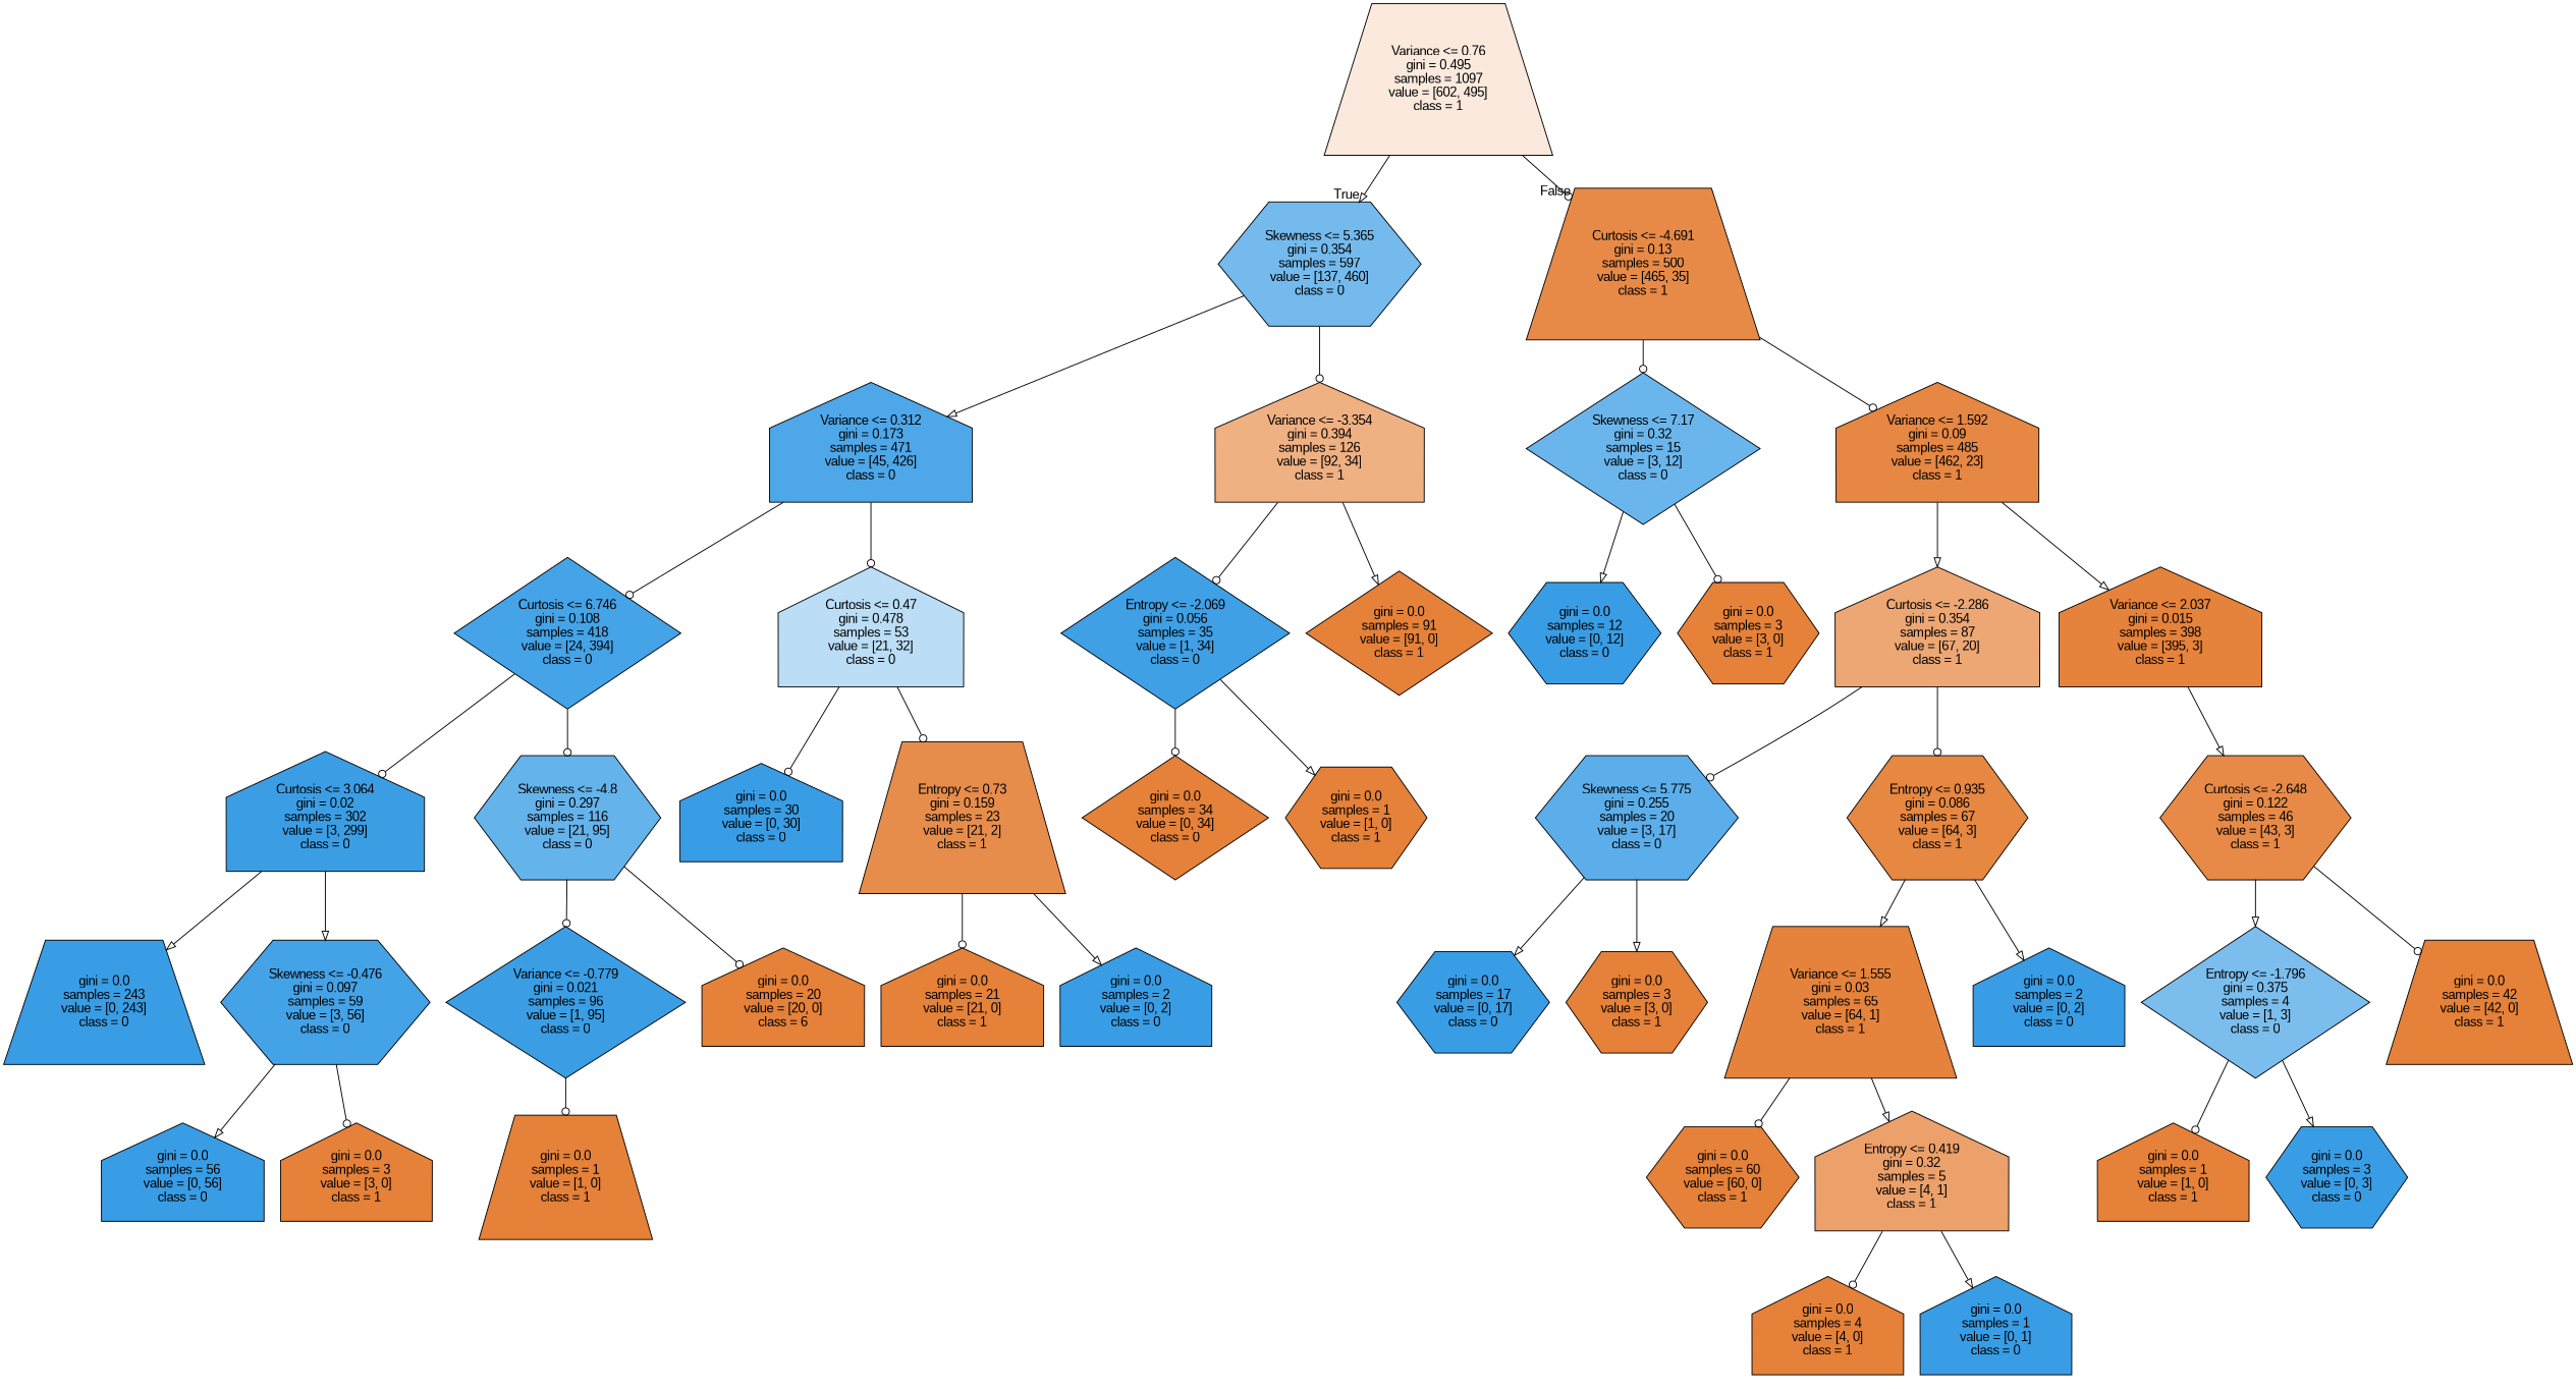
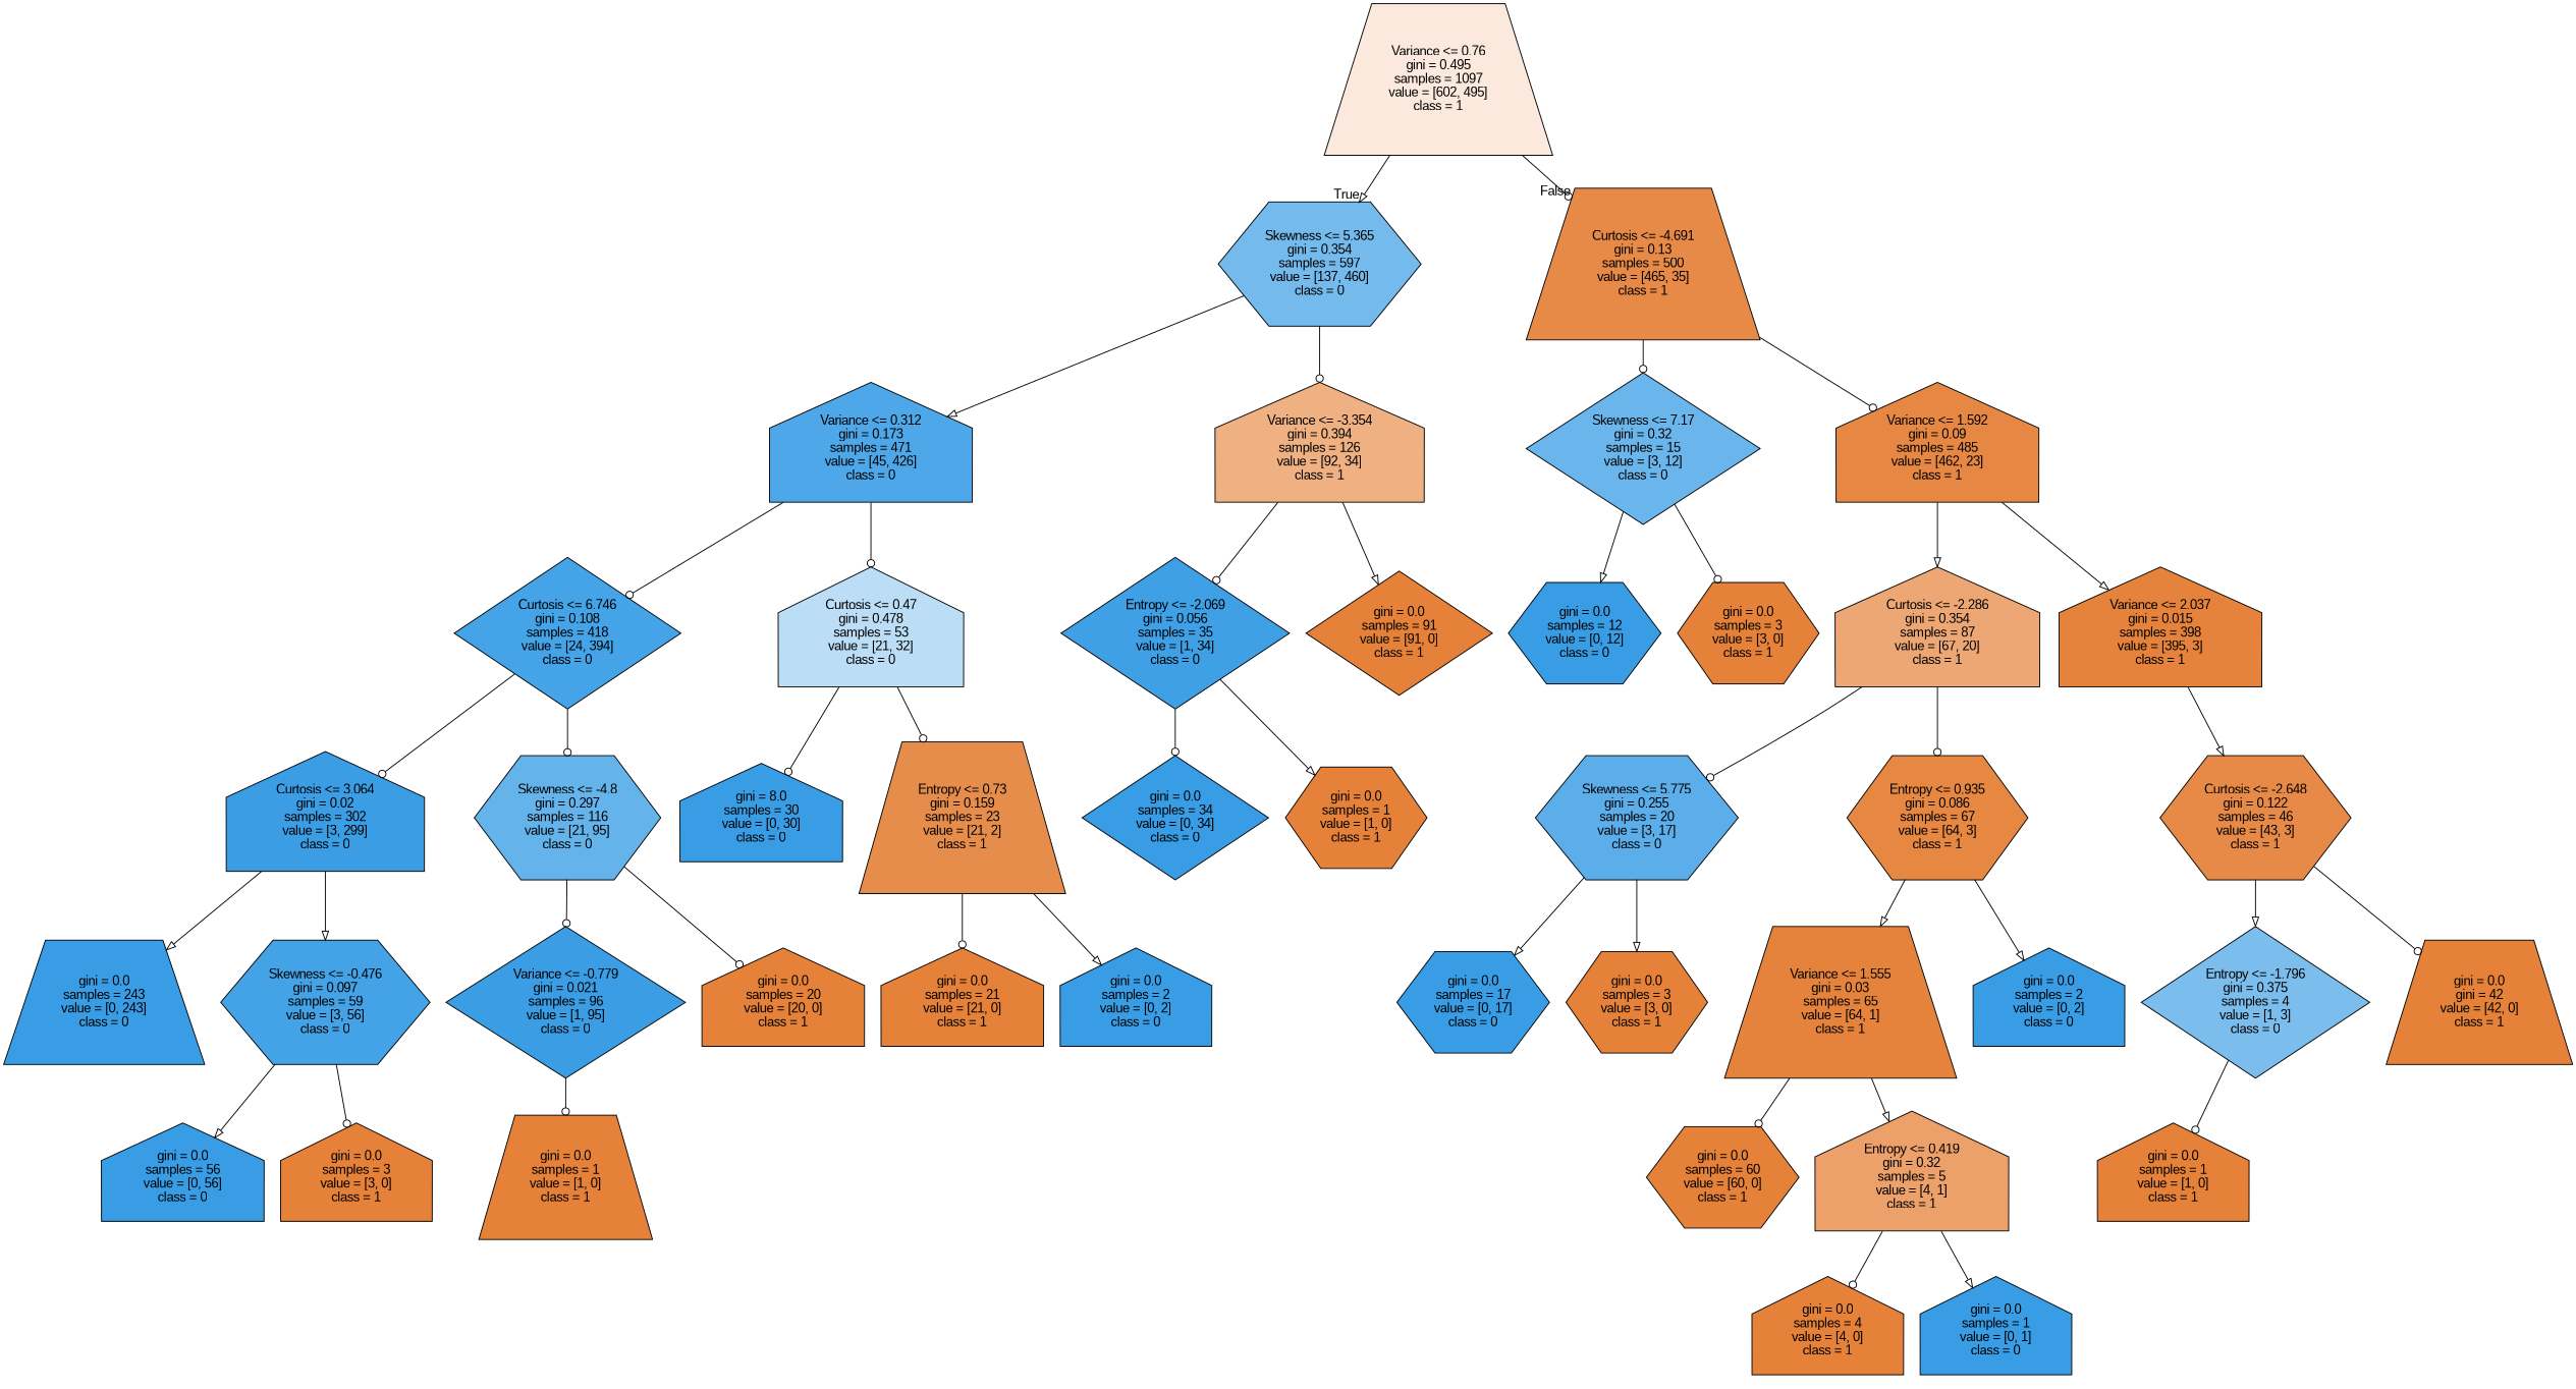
  digraph {
    fontname="Liberation Sans"
    node [color=black fillcolor="#e58139" fontname="Liberation Sans" shape=house style=filled]
    edge [arrowhead=odot fontname="Liberation Sans"]
    n1 [fillcolor="#fae9dc" label="Variance <= 0.76\ngini = 0.495\nsamples = 1097\nvalue = [602, 495]\nclass = 1" shape=trapezium]
    n2 [fillcolor="#74baed" label="Skewness <= 5.365\ngini = 0.354\nsamples = 597\nvalue = [137, 460]\nclass = 0" shape=hexagon]
    n3 [fillcolor="#e78a48" label="Curtosis <= -4.691\ngini = 0.13\nsamples = 500\nvalue = [465, 35]\nclass = 1" shape=trapezium]
    n4 [fillcolor="#4ea7e8" label="Variance <= 0.312\ngini = 0.173\nsamples = 471\nvalue = [45, 426]\nclass = 0"]
    n5 [fillcolor="#efb082" label="Variance <= -3.354\ngini = 0.394\nsamples = 126\nvalue = [92, 34]\nclass = 1"]
    n6 [fillcolor="#6ab6ec" label="Skewness <= 7.17\ngini = 0.32\nsamples = 15\nvalue = [3, 12]\nclass = 0" shape=diamond]
    n7 [fillcolor="#e68743" label="Variance <= 1.592\ngini = 0.09\nsamples = 485\nvalue = [462, 23]\nclass = 1"]
    n8 [fillcolor="#45a3e7" label="Curtosis <= 6.746\ngini = 0.108\nsamples = 418\nvalue = [24, 394]\nclass = 0" shape=diamond]
    n9 [fillcolor="#bbddf6" label="Curtosis <= 0.47\ngini = 0.478\nsamples = 53\nvalue = [21, 32]\nclass = 0"]
    n10 [fillcolor="#3fa0e6" label="Entropy <= -2.069\ngini = 0.056\nsamples = 35\nvalue = [1, 34]\nclass = 0" shape=diamond]
    n11 [label="gini = 0.0\nsamples = 91\nvalue = [91, 0]\nclass = 1" shape=diamond]
    n12 [fillcolor="#3b9ee5" label="Curtosis <= 3.064\ngini = 0.02\nsamples = 302\nvalue = [3, 299]\nclass = 0"]
    n13 [fillcolor="#65b3eb" label="Skewness <= -4.8\ngini = 0.297\nsamples = 116\nvalue = [21, 95]\nclass = 0" shape=hexagon]
-   n14 [fillcolor="#399de5" label="gini = 0.0\nsamples = 30\nvalue = [0, 30]\nclass = 0"]
+   n14 [fillcolor="#399de5" label="gini = 8.0\nsamples = 30\nvalue = [0, 30]\nclass = 0"]
    n15 [fillcolor="#e78d4c" label="Entropy <= 0.73\ngini = 0.159\nsamples = 23\nvalue = [21, 2]\nclass = 1" shape=trapezium]
    n16 [fillcolor="#399de5" label="gini = 0.0\nsamples = 243\nvalue = [0, 243]\nclass = 0" shape=trapezium]
    n17 [fillcolor="#44a2e6" label="Skewness <= -0.476\ngini = 0.097\nsamples = 59\nvalue = [3, 56]\nclass = 0" shape=hexagon]
    n18 [fillcolor="#3b9ee5" label="Variance <= -0.779\ngini = 0.021\nsamples = 96\nvalue = [1, 95]\nclass = 0" shape=diamond]
-   n19 [label="gini = 0.0\nsamples = 20\nvalue = [20, 0]\nclass = 6"]
+   n19 [label="gini = 0.0\nsamples = 20\nvalue = [20, 0]\nclass = 1"]
    n20 [fillcolor="#399de5" label="gini = 0.0\nsamples = 56\nvalue = [0, 56]\nclass = 0"]
    n21 [label="gini = 0.0\nsamples = 3\nvalue = [3, 0]\nclass = 1"]
    n22 [label="gini = 0.0\nsamples = 1\nvalue = [1, 0]\nclass = 1" shape=trapezium]
    n23 [label="gini = 0.0\nsamples = 21\nvalue = [21, 0]\nclass = 1"]
    n24 [fillcolor="#399de5" label="gini = 0.0\nsamples = 2\nvalue = [0, 2]\nclass = 0"]
-   n25 [label="gini = 0.0\nsamples = 34\nvalue = [0, 34]\nclass = 0" shape=diamond]
+   n25 [fillcolor="#399de5" label="gini = 0.0\nsamples = 34\nvalue = [0, 34]\nclass = 0" shape=diamond]
    n26 [label="gini = 0.0\nsamples = 1\nvalue = [1, 0]\nclass = 1" shape=hexagon]
    n27 [fillcolor="#399de5" label="gini = 0.0\nsamples = 12\nvalue = [0, 12]\nclass = 0" shape=hexagon]
    n28 [label="gini = 0.0\nsamples = 3\nvalue = [3, 0]\nclass = 1" shape=hexagon]
    n29 [fillcolor="#eda774" label="Curtosis <= -2.286\ngini = 0.354\nsamples = 87\nvalue = [67, 20]\nclass = 1"]
    n30 [fillcolor="#e5823b" label="Variance <= 2.037\ngini = 0.015\nsamples = 398\nvalue = [395, 3]\nclass = 1"]
    n31 [fillcolor="#5caeea" label="Skewness <= 5.775\ngini = 0.255\nsamples = 20\nvalue = [3, 17]\nclass = 0" shape=hexagon]
    n32 [fillcolor="#e68742" label="Entropy <= 0.935\ngini = 0.086\nsamples = 67\nvalue = [64, 3]\nclass = 1" shape=hexagon]
    n33 [fillcolor="#e78a47" label="Curtosis <= -2.648\ngini = 0.122\nsamples = 46\nvalue = [43, 3]\nclass = 1" shape=hexagon]
    n34 [fillcolor="#399de5" label="gini = 0.0\nsamples = 17\nvalue = [0, 17]\nclass = 0" shape=hexagon]
    n35 [label="gini = 0.0\nsamples = 3\nvalue = [3, 0]\nclass = 1" shape=hexagon]
    n36 [fillcolor="#e5833c" label="Variance <= 1.555\ngini = 0.03\nsamples = 65\nvalue = [64, 1]\nclass = 1" shape=trapezium]
    n37 [fillcolor="#399de5" label="gini = 0.0\nsamples = 2\nvalue = [0, 2]\nclass = 0"]
    n38 [label="gini = 0.0\nsamples = 60\nvalue = [60, 0]\nclass = 1" shape=hexagon]
    n39 [fillcolor="#eca06a" label="Entropy <= 0.419\ngini = 0.32\nsamples = 5\nvalue = [4, 1]\nclass = 1"]
    n40 [label="gini = 0.0\nsamples = 4\nvalue = [4, 0]\nclass = 1"]
    n41 [fillcolor="#399de5" label="gini = 0.0\nsamples = 1\nvalue = [0, 1]\nclass = 0"]
    n42 [fillcolor="#7bbeee" label="Entropy <= -1.796\ngini = 0.375\nsamples = 4\nvalue = [1, 3]\nclass = 0" shape=diamond]
-   n43 [label="gini = 0.0\nsamples = 42\nvalue = [42, 0]\nclass = 1" shape=trapezium]
+   n43 [label="gini = 0.0\ngini = 42\nvalue = [42, 0]\nclass = 1" shape=trapezium]
    n44 [label="gini = 0.0\nsamples = 1\nvalue = [1, 0]\nclass = 1"]
-   n45 [fillcolor="#399de5" label="gini = 0.0\nsamples = 3\nvalue = [0, 3]\nclass = 0" shape=hexagon]
    n1 -> n2 [arrowhead=onormal headlabel=True labelangle=45 labeldistance=2.5]
    n1 -> n3 [headlabel=False labelangle=-45 labeldistance=2.5]
    n2 -> n4 [arrowhead=onormal]
    n2 -> n5
    n3 -> n6
    n3 -> n7
    n4 -> n8
    n4 -> n9
    n5 -> n10
    n5 -> n11 [arrowhead=onormal]
    n6 -> n27 [arrowhead=onormal]
    n6 -> n28
    n7 -> n29 [arrowhead=onormal]
    n7 -> n30 [arrowhead=onormal]
    n8 -> n12
    n8 -> n13
    n9 -> n14
    n9 -> n15
    n10 -> n25
    n10 -> n26 [arrowhead=onormal]
    n12 -> n16 [arrowhead=onormal]
    n12 -> n17 [arrowhead=onormal]
    n13 -> n18
    n13 -> n19
    n15 -> n23
    n15 -> n24 [arrowhead=onormal]
    n17 -> n20 [arrowhead=onormal]
    n17 -> n21
    n18 -> n22
    n29 -> n31
    n29 -> n32
    n30 -> n33 [arrowhead=onormal]
    n31 -> n34 [arrowhead=onormal]
    n31 -> n35 [arrowhead=onormal]
    n32 -> n36 [arrowhead=onormal]
    n32 -> n37 [arrowhead=onormal]
    n33 -> n42 [arrowhead=onormal]
    n33 -> n43
    n36 -> n38
    n36 -> n39 [arrowhead=onormal]
    n39 -> n40
    n39 -> n41 [arrowhead=onormal]
    n42 -> n44
-   n42 -> n45 [arrowhead=onormal]
  }
